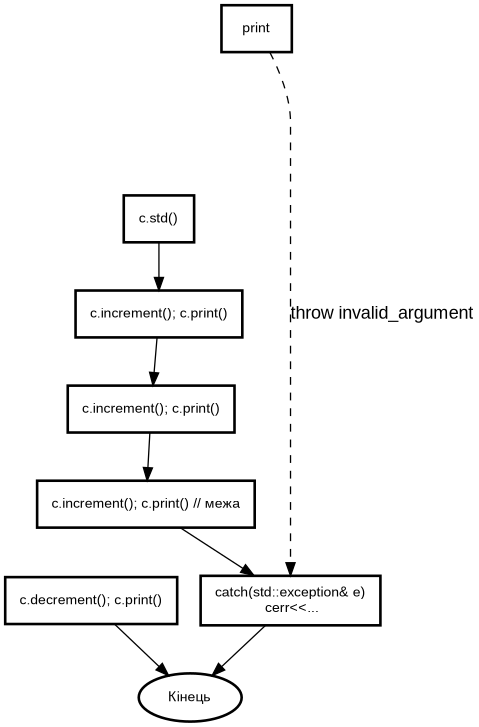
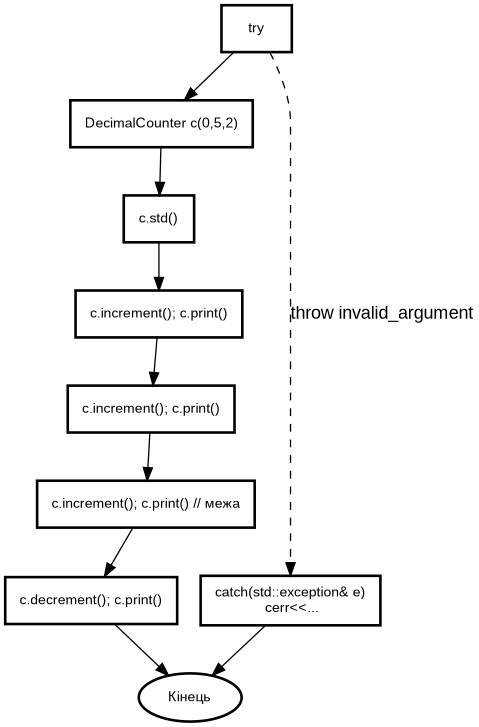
  digraph {
    fontname="Liberation Sans"
    rankdir=TB
    node [fontname="Liberation Sans" fontsize=11 margin="0.15,0.1" shape=box style="solid,bold"]
    edge [fontname="Liberation Sans"]
-   n1 [label=print]
+   n1 [label=try]
+   n2 [label="DecimalCounter c(0,5,2)"]
    n3 [label="catch(std::exception& e)\n cerr<<..."]
    n4 [label="c.std()"]
    n5 [label="Кінець" shape=oval]
    n6 [label="c.increment(); c.print()"]
    n7 [label="c.increment(); c.print()"]
    n8 [label="c.increment(); c.print() // межа"]
    n9 [label="c.decrement(); c.print()"]
+   n1 -> n2
    n1 -> n3 [label="throw invalid_argument" style=dashed]
+   n2 -> n4
    n3 -> n5
    n4 -> n6
    n6 -> n7
    n7 -> n8
-   n8 -> n3
+   n8 -> n9
    n9 -> n5
  }
